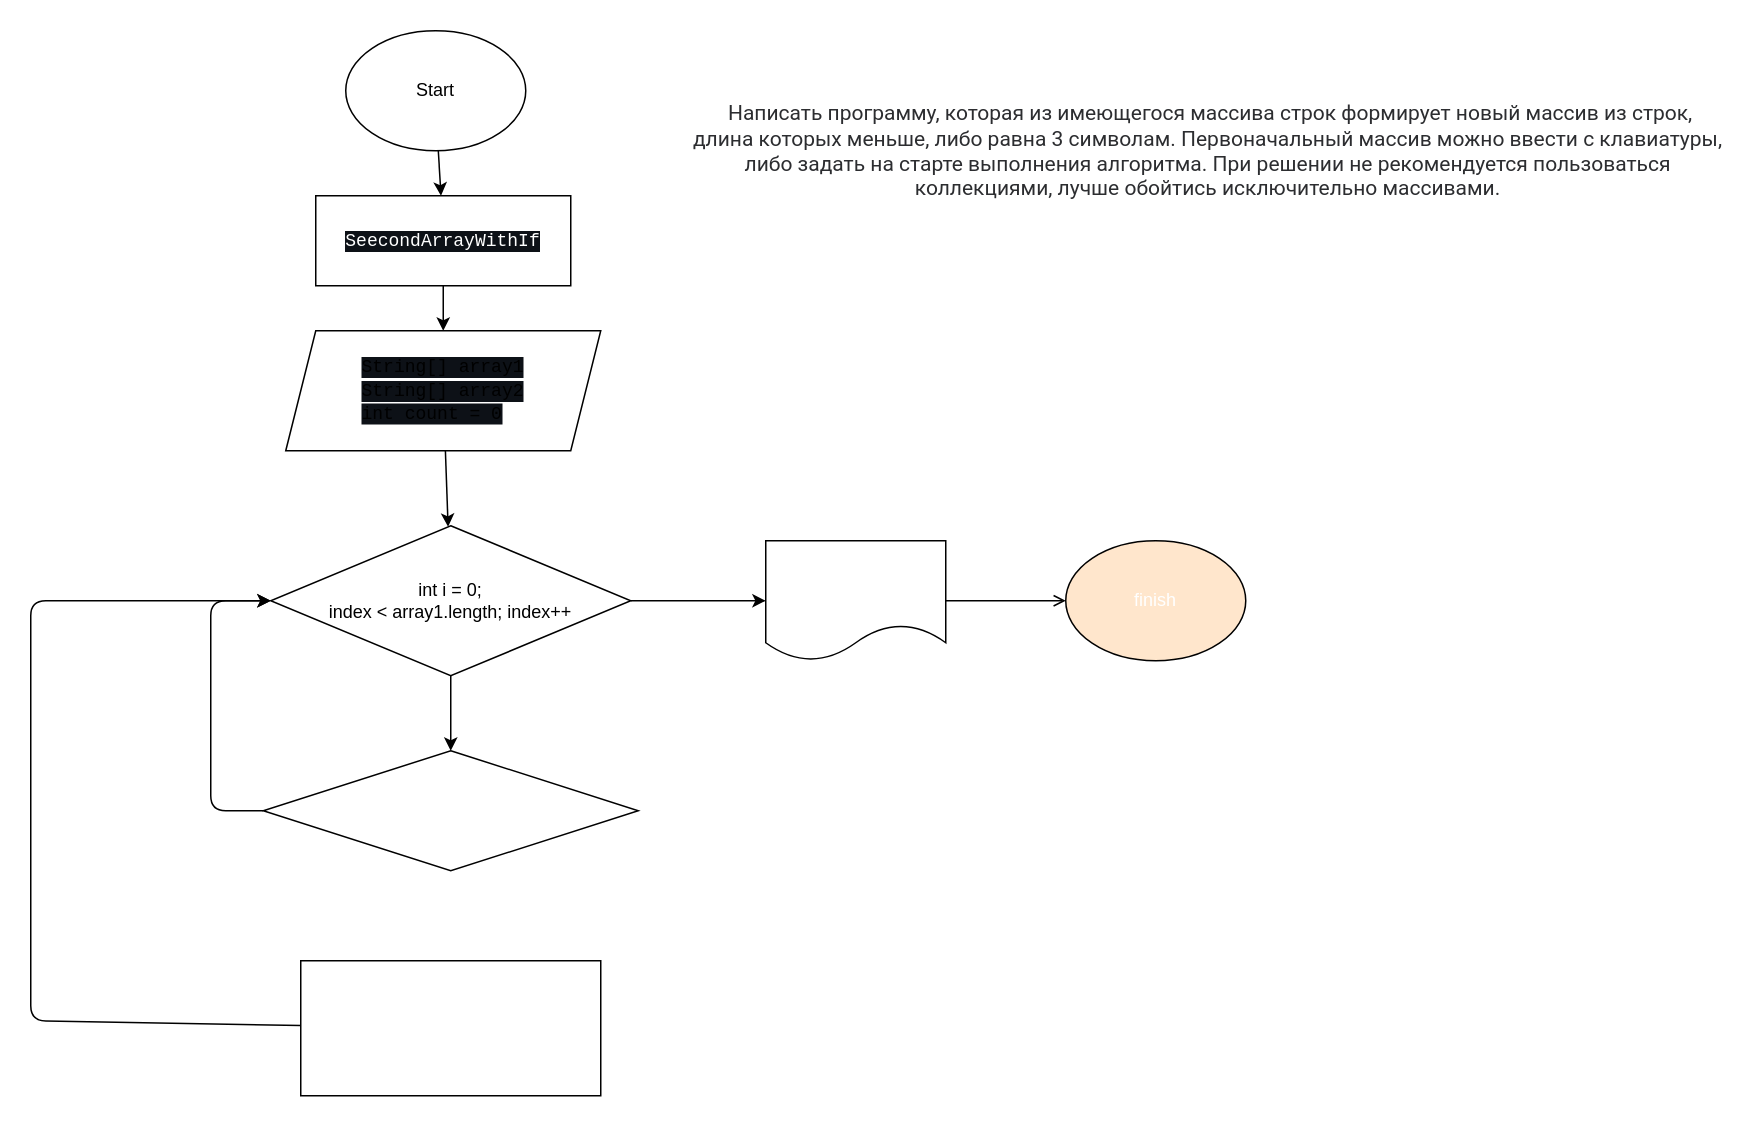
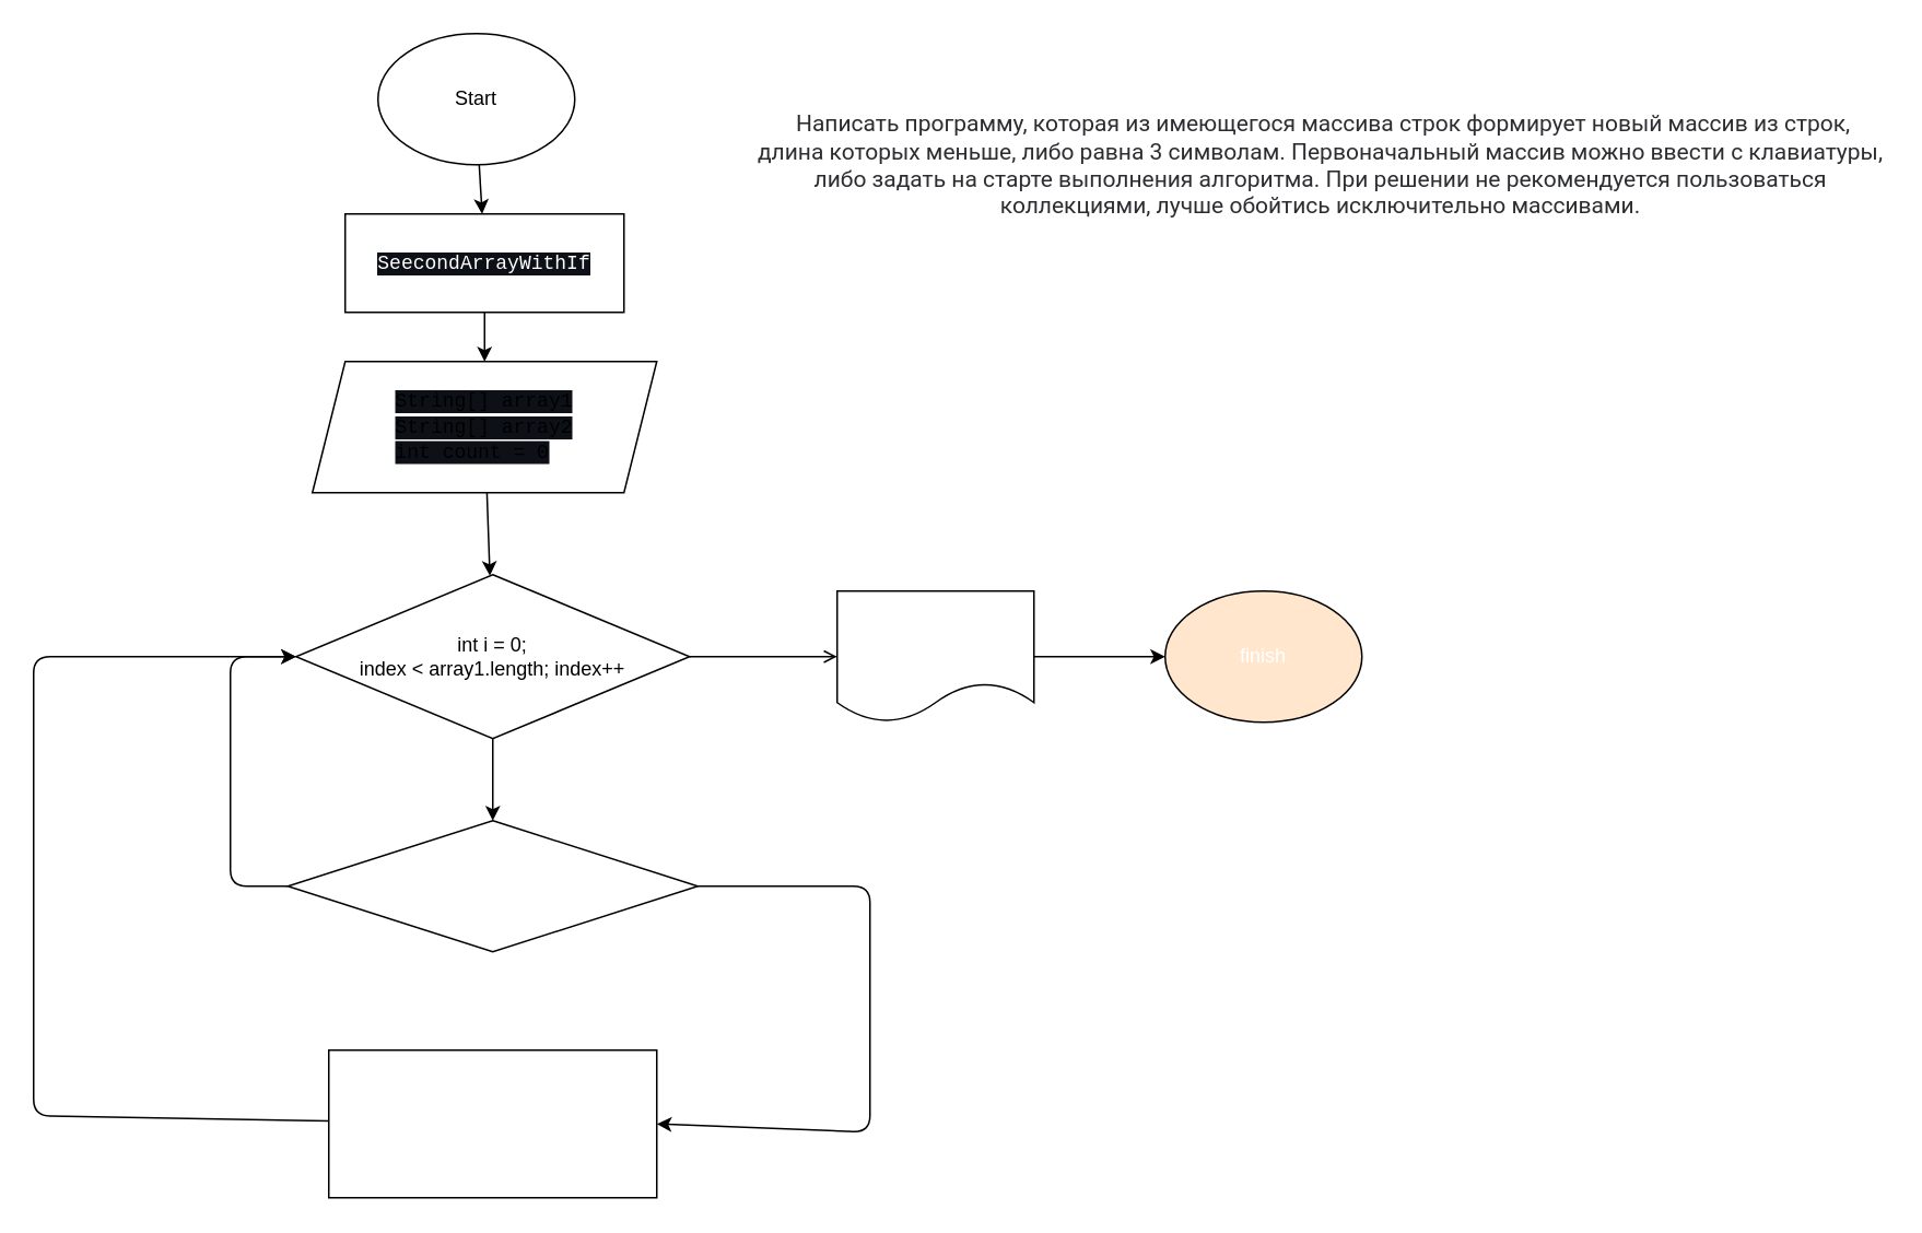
  <mxCell id="0" />
  <mxCell id="1" parent="0" />
  <mxCell id="2" value="" style="edgeStyle=none;html=1;fontColor=#FFFFFF;" edge="1" parent="1" source="3" target="10"><mxGeometry relative="1" as="geometry" /></mxCell>
  <mxCell id="3" value="Start" style="ellipse;whiteSpace=wrap;html=1;" vertex="1" parent="1"><mxGeometry x="230" width="120" height="80" as="geometry" y="20" /></mxCell>
  <mxCell id="4" value="" style="edgeStyle=none;html=1;fontColor=#FFFFFF;" edge="1" parent="1" source="5" target="8"><mxGeometry relative="1" as="geometry" /></mxCell>
  <mxCell id="5" value="&lt;div style=&quot;text-align: start;&quot;&gt;&lt;font face=&quot;ui-monospace, SFMono-Regular, SF Mono, Menlo, Consolas, Liberation Mono, monospace&quot;&gt;&lt;span style=&quot;background-color: rgb(13, 17, 23);&quot;&gt;String[] array1&lt;/span&gt;&lt;/font&gt;&lt;/div&gt;&lt;div style=&quot;text-align: start;&quot;&gt;&lt;span style=&quot;font-family: ui-monospace, SFMono-Regular, &amp;quot;SF Mono&amp;quot;, Menlo, Consolas, &amp;quot;Liberation Mono&amp;quot;, monospace; background-color: rgb(13, 17, 23);&quot;&gt;String[] array2&lt;/span&gt;&lt;font face=&quot;ui-monospace, SFMono-Regular, SF Mono, Menlo, Consolas, Liberation Mono, monospace&quot;&gt;&lt;span style=&quot;background-color: rgb(13, 17, 23);&quot;&gt;&lt;br&gt;&lt;/span&gt;&lt;/font&gt;&lt;/div&gt;&lt;div style=&quot;text-align: start;&quot;&gt;&lt;font face=&quot;ui-monospace, SFMono-Regular, SF Mono, Menlo, Consolas, Liberation Mono, monospace&quot;&gt;&lt;span style=&quot;background-color: rgb(13, 17, 23);&quot;&gt;int count = 0&lt;/span&gt;&lt;/font&gt;&lt;/div&gt;" style="shape=parallelogram;perimeter=parallelogramPerimeter;whiteSpace=wrap;html=1;fixedSize=1;" vertex="1" parent="1"><mxGeometry x="190" y="220" width="210" height="80" as="geometry" /></mxCell>
- <mxCell id="6" value="" style="edgeStyle=none;html=1;fontColor=#FFFFFF;" edge="1" parent="1" source="8" target="12"><mxGeometry relative="1" as="geometry" /></mxCell>
+ <mxCell id="6" value="" style="edgeStyle=none;html=1;fontColor=#FFFFFF;endArrow=open;" edge="1" parent="1" source="8" target="12"><mxGeometry relative="1" as="geometry" /></mxCell>
  <mxCell id="7" value="" style="edgeStyle=none;html=1;fontColor=#FFFFFF;" edge="1" parent="1" source="8" target="15"><mxGeometry relative="1" as="geometry" /></mxCell>
  <mxCell id="8" value="int i = 0;&lt;br&gt;index &amp;lt; array1.length; index++" style="rhombus;whiteSpace=wrap;html=1;" vertex="1" parent="1"><mxGeometry x="180" y="350" width="240" height="100" as="geometry" /></mxCell>
  <mxCell id="9" value="" style="edgeStyle=none;html=1;fontColor=#FFFFFF;" edge="1" parent="1" source="10" target="5"><mxGeometry relative="1" as="geometry" /></mxCell>
  <mxCell id="10" value="&lt;div style=&quot;text-align: start;&quot;&gt;&lt;font color=&quot;#ffffff&quot; face=&quot;ui-monospace, SFMono-Regular, SF Mono, Menlo, Consolas, Liberation Mono, monospace&quot;&gt;&lt;span style=&quot;background-color: rgb(13, 17, 23);&quot;&gt;SeecondArrayWithIf&lt;/span&gt;&lt;/font&gt;&lt;/div&gt;" style="rounded=0;whiteSpace=wrap;html=1;" vertex="1" parent="1"><mxGeometry x="210" y="130" width="170" height="60" as="geometry" /></mxCell>
- <mxCell id="11" value="" style="edgeStyle=none;html=1;fontColor=#FFFFFF;endArrow=open;" edge="1" parent="1" source="12" target="16"><mxGeometry relative="1" as="geometry" /></mxCell>
+ <mxCell id="11" value="" style="edgeStyle=none;html=1;fontColor=#FFFFFF;" edge="1" parent="1" source="12" target="16"><mxGeometry relative="1" as="geometry" /></mxCell>
  <mxCell id="12" value="Print(array2)" style="shape=document;whiteSpace=wrap;html=1;boundedLbl=1;fontColor=#FFFFFF;" vertex="1" parent="1"><mxGeometry x="510" y="360" width="120" height="80" as="geometry" /></mxCell>
  <mxCell id="13" style="edgeStyle=none;html=1;entryX=0;entryY=0.5;entryDx=0;entryDy=0;fontColor=#FFFFFF;" edge="1" parent="1" source="15" target="8"><mxGeometry relative="1" as="geometry"><Array as="points"><mxPoint x="140" y="540" /><mxPoint x="140" y="400" /></Array></mxGeometry></mxCell>
+ <mxCell id="14" style="edgeStyle=none;html=1;entryX=1;entryY=0.5;entryDx=0;entryDy=0;fontColor=#FFFFFF;" edge="1" parent="1" source="15" target="18"><mxGeometry relative="1" as="geometry"><Array as="points"><mxPoint x="530" y="540" /><mxPoint x="530" y="690" /></Array></mxGeometry></mxCell>
  <mxCell id="15" value="array1[index].length&amp;lt;=3" style="rhombus;whiteSpace=wrap;html=1;fontColor=#FFFFFF;" vertex="1" parent="1"><mxGeometry x="175" y="500" width="250" height="80" as="geometry" /></mxCell>
  <mxCell id="16" value="finish" style="ellipse;whiteSpace=wrap;html=1;fontColor=#FFFFFF;fillColor=#ffe6cc;" vertex="1" parent="1"><mxGeometry x="710" y="360" width="120" height="80" as="geometry" /></mxCell>
  <mxCell id="17" style="edgeStyle=none;html=1;entryX=0;entryY=0.5;entryDx=0;entryDy=0;fontColor=#FFFFFF;" edge="1" parent="1" source="18" target="8"><mxGeometry relative="1" as="geometry"><Array as="points"><mxPoint x="20" y="680" /><mxPoint x="20" y="540" /><mxPoint x="20" y="400" /></Array></mxGeometry></mxCell>
  <mxCell id="18" value="array2[count] = array1[index]&lt;br&gt;count++" style="rounded=0;whiteSpace=wrap;html=1;fontColor=#FFFFFF;" vertex="1" parent="1"><mxGeometry x="200" y="640" width="200" height="90" as="geometry" /></mxCell>
  <mxCell id="19" value="yes" style="text;html=1;strokeColor=none;fillColor=none;align=center;verticalAlign=middle;whiteSpace=wrap;rounded=0;fontColor=#FFFFFF;" vertex="1" parent="1"><mxGeometry x="520" y="530" width="60" height="30" as="geometry" /></mxCell>
  <mxCell id="20" value="no" style="text;html=1;strokeColor=none;fillColor=none;align=center;verticalAlign=middle;whiteSpace=wrap;rounded=0;fontColor=#FFFFFF;" vertex="1" parent="1"><mxGeometry x="150" y="500" width="60" height="30" as="geometry" /></mxCell>
  <mxCell id="21" value="&lt;span style=&quot;color: rgb(44, 45, 48); font-family: Roboto, &amp;quot;San Francisco&amp;quot;, &amp;quot;Helvetica Neue&amp;quot;, Helvetica, Arial; font-size: 14px; text-align: start; background-color: rgb(255, 255, 255);&quot;&gt;&amp;nbsp;Написать программу, которая из имеющегося массива строк формирует новый массив из строк, длина которых меньше, либо равна 3 символам. Первоначальный массив можно ввести с клавиатуры, либо задать на старте выполнения алгоритма. При решении не рекомендуется пользоваться коллекциями, лучше обойтись исключительно массивами.&lt;/span&gt;" style="text;html=1;strokeColor=none;fillColor=none;align=center;verticalAlign=middle;whiteSpace=wrap;rounded=0;fontColor=#FFFFFF;" vertex="1" parent="1"><mxGeometry x="460" y="50" width="690" height="100" as="geometry" /></mxCell>
